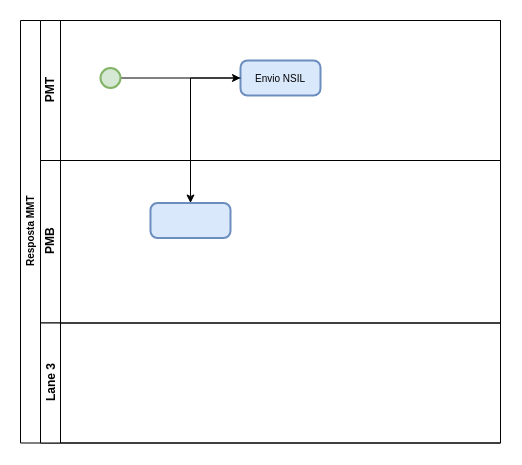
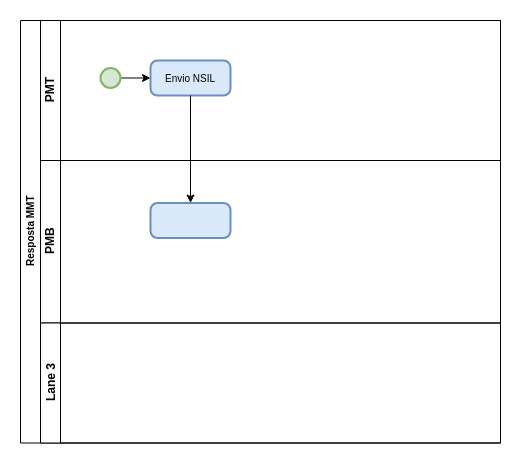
  <mxCell id="0" />
  <mxCell id="1" parent="0" />
  <mxCell id="2" value="Resposta MMT" style="swimlane;childLayout=stackLayout;resizeParent=1;resizeParentMax=0;horizontal=0;startSize=20;horizontalStack=0;html=1;rounded=0;fontSize=10;" vertex="1" parent="1"><mxGeometry x="20" y="20" width="480" height="422.5" as="geometry"><mxRectangle x="110" y="90" width="40" height="60" as="alternateBounds" /></mxGeometry></mxCell>
  <mxCell id="3" value="PMT" style="swimlane;startSize=20;horizontal=0;html=1;rounded=0;" vertex="1" parent="2"><mxGeometry x="20" width="460" height="140" as="geometry"><mxRectangle x="20" width="460" height="30" as="alternateBounds" /></mxGeometry></mxCell>
  <mxCell id="4" style="edgeStyle=orthogonalEdgeStyle;rounded=0;orthogonalLoop=1;jettySize=auto;html=1;exitX=1;exitY=0.5;exitDx=0;exitDy=0;exitPerimeter=0;entryX=0;entryY=0.5;entryDx=0;entryDy=0;" edge="1" parent="3" source="5" target="6"><mxGeometry relative="1" as="geometry" /></mxCell>
  <mxCell id="5" value="" style="strokeWidth=2;html=1;shape=mxgraph.flowchart.start_2;whiteSpace=wrap;fillColor=#d5e8d4;strokeColor=#82b366;" vertex="1" parent="3"><mxGeometry x="60" y="47.5" width="20" height="20" as="geometry" /></mxCell>
- <mxCell id="6" value="&lt;span style=&quot;font-size: 10px;&quot;&gt;Envio NSIL&lt;br&gt;&lt;/span&gt;" style="rounded=1;whiteSpace=wrap;html=1;absoluteArcSize=1;arcSize=14;strokeWidth=2;fillColor=#dae8fc;strokeColor=#6c8ebf;" vertex="1" parent="3"><mxGeometry x="200" y="40" width="80" height="35" as="geometry" /></mxCell>
+ <mxCell id="6" value="&lt;span style=&quot;font-size: 10px;&quot;&gt;Envio NSIL&lt;br&gt;&lt;/span&gt;" style="rounded=1;whiteSpace=wrap;html=1;absoluteArcSize=1;arcSize=14;strokeWidth=2;fillColor=#dae8fc;strokeColor=#6c8ebf;" vertex="1" parent="3"><mxGeometry x="110" y="40" width="80" height="35" as="geometry" /></mxCell>
  <mxCell id="7" value="PMB" style="swimlane;startSize=20;horizontal=0;html=1;rounded=0;" vertex="1" parent="2"><mxGeometry x="20" y="140" width="460" height="162.5" as="geometry" /></mxCell>
  <mxCell id="8" value="" style="rounded=1;whiteSpace=wrap;html=1;absoluteArcSize=1;arcSize=14;strokeWidth=2;fillColor=#dae8fc;strokeColor=#6c8ebf;" vertex="1" parent="7"><mxGeometry x="110" y="42.5" width="80" height="35" as="geometry" /></mxCell>
  <mxCell id="9" value="Lane 3" style="swimlane;startSize=20;horizontal=0;html=1;rounded=0;" vertex="1" parent="2"><mxGeometry x="20" y="302.5" width="460" height="120" as="geometry" /></mxCell>
  <mxCell id="10" value="" style="edgeStyle=orthogonalEdgeStyle;rounded=0;orthogonalLoop=1;jettySize=auto;html=1;fontSize=10;" edge="1" parent="2" source="6" target="8"><mxGeometry relative="1" as="geometry" /></mxCell>
